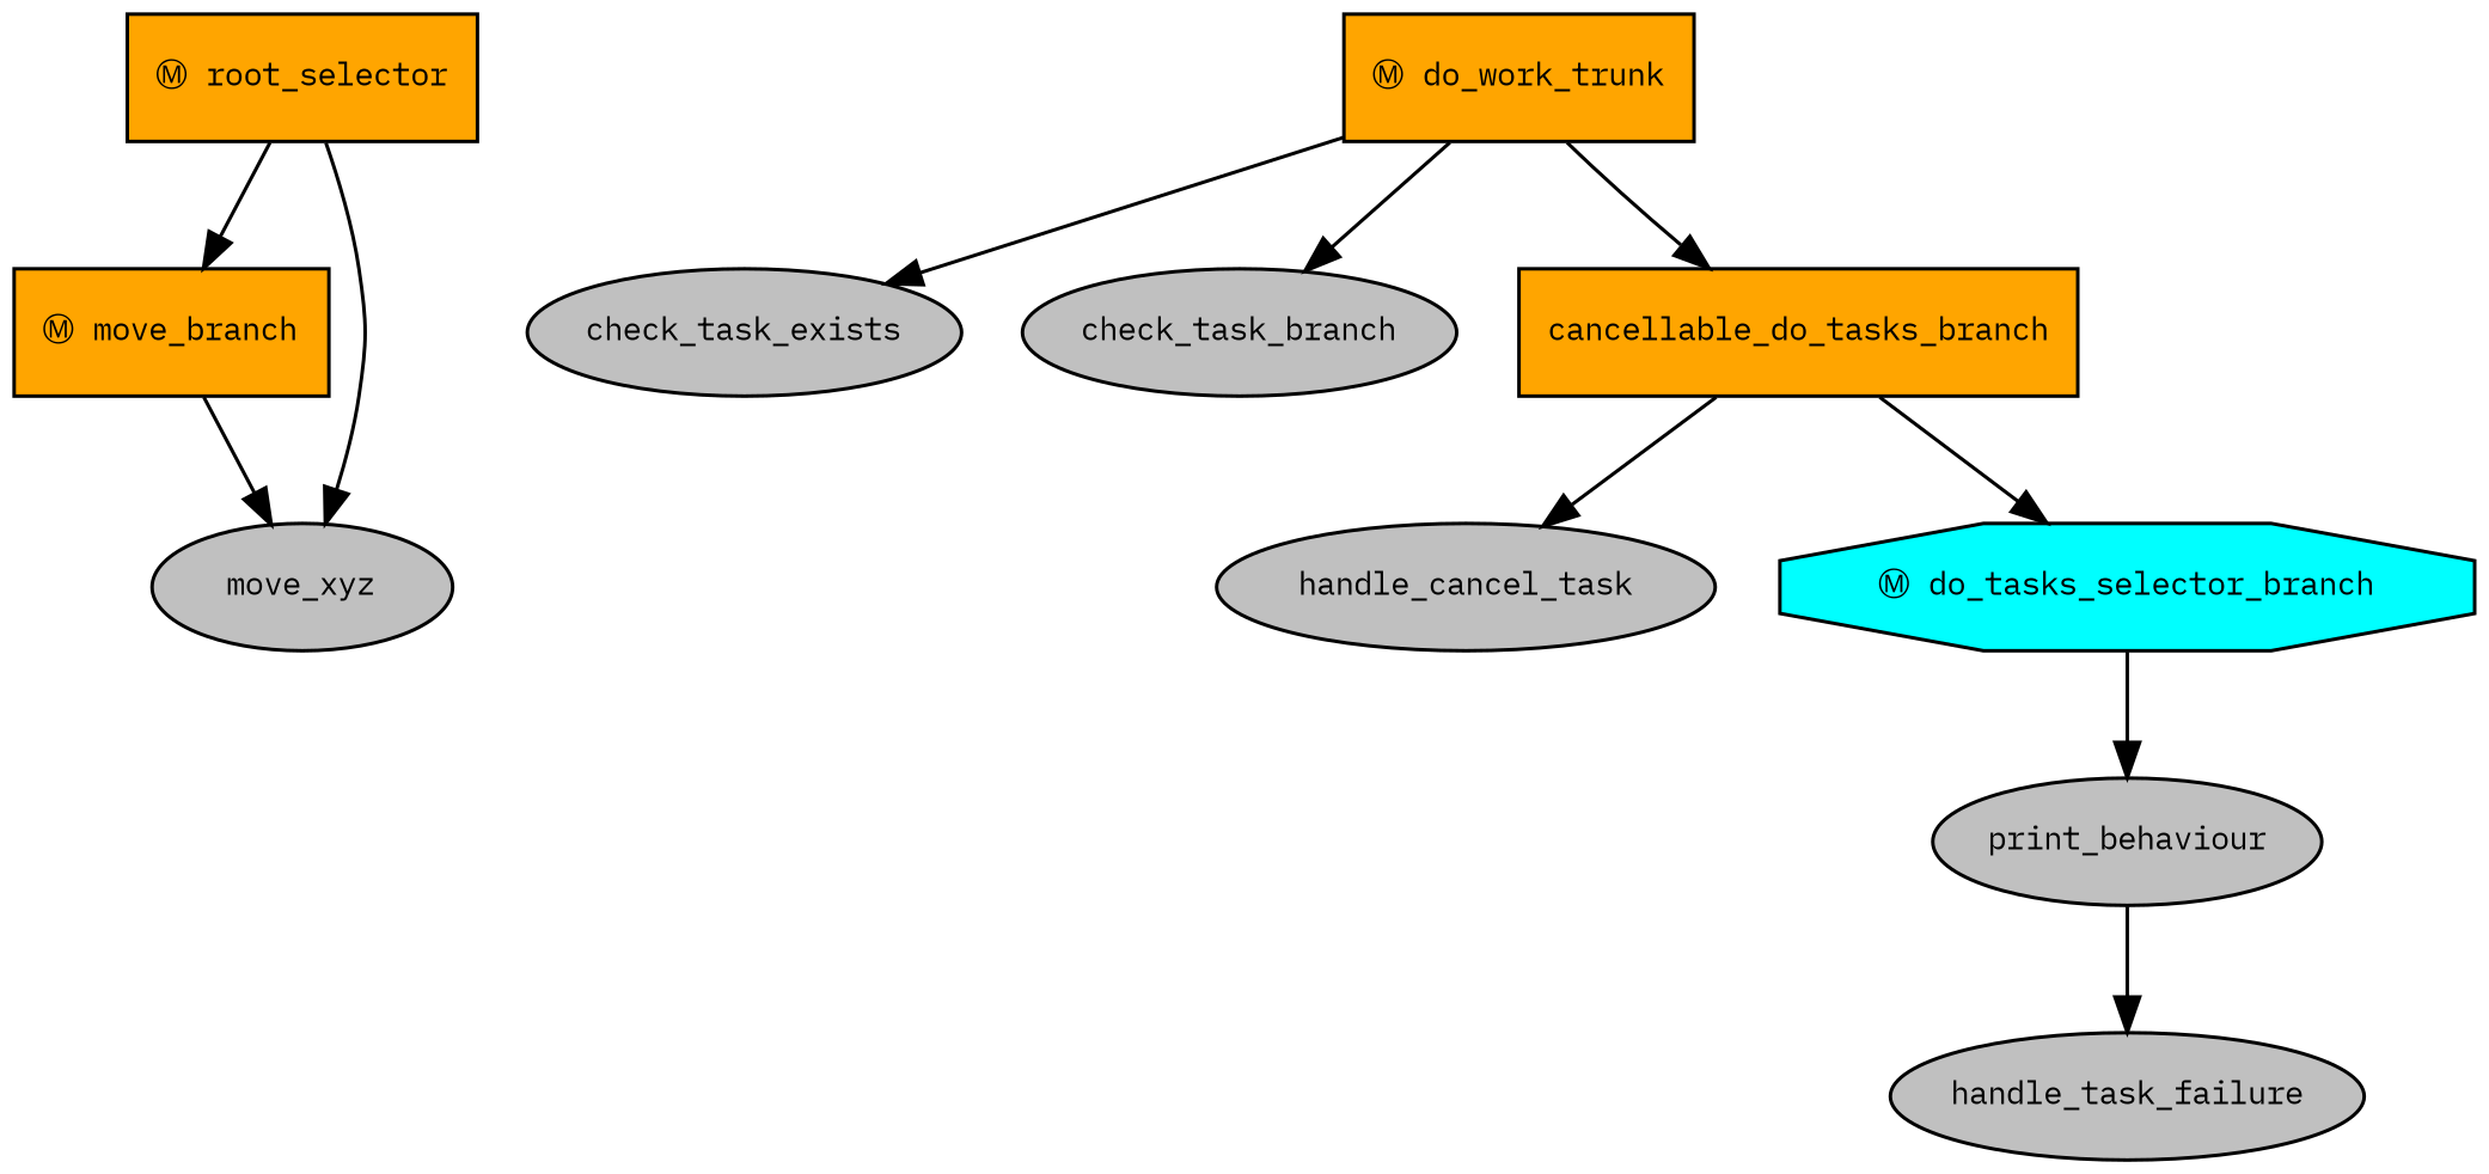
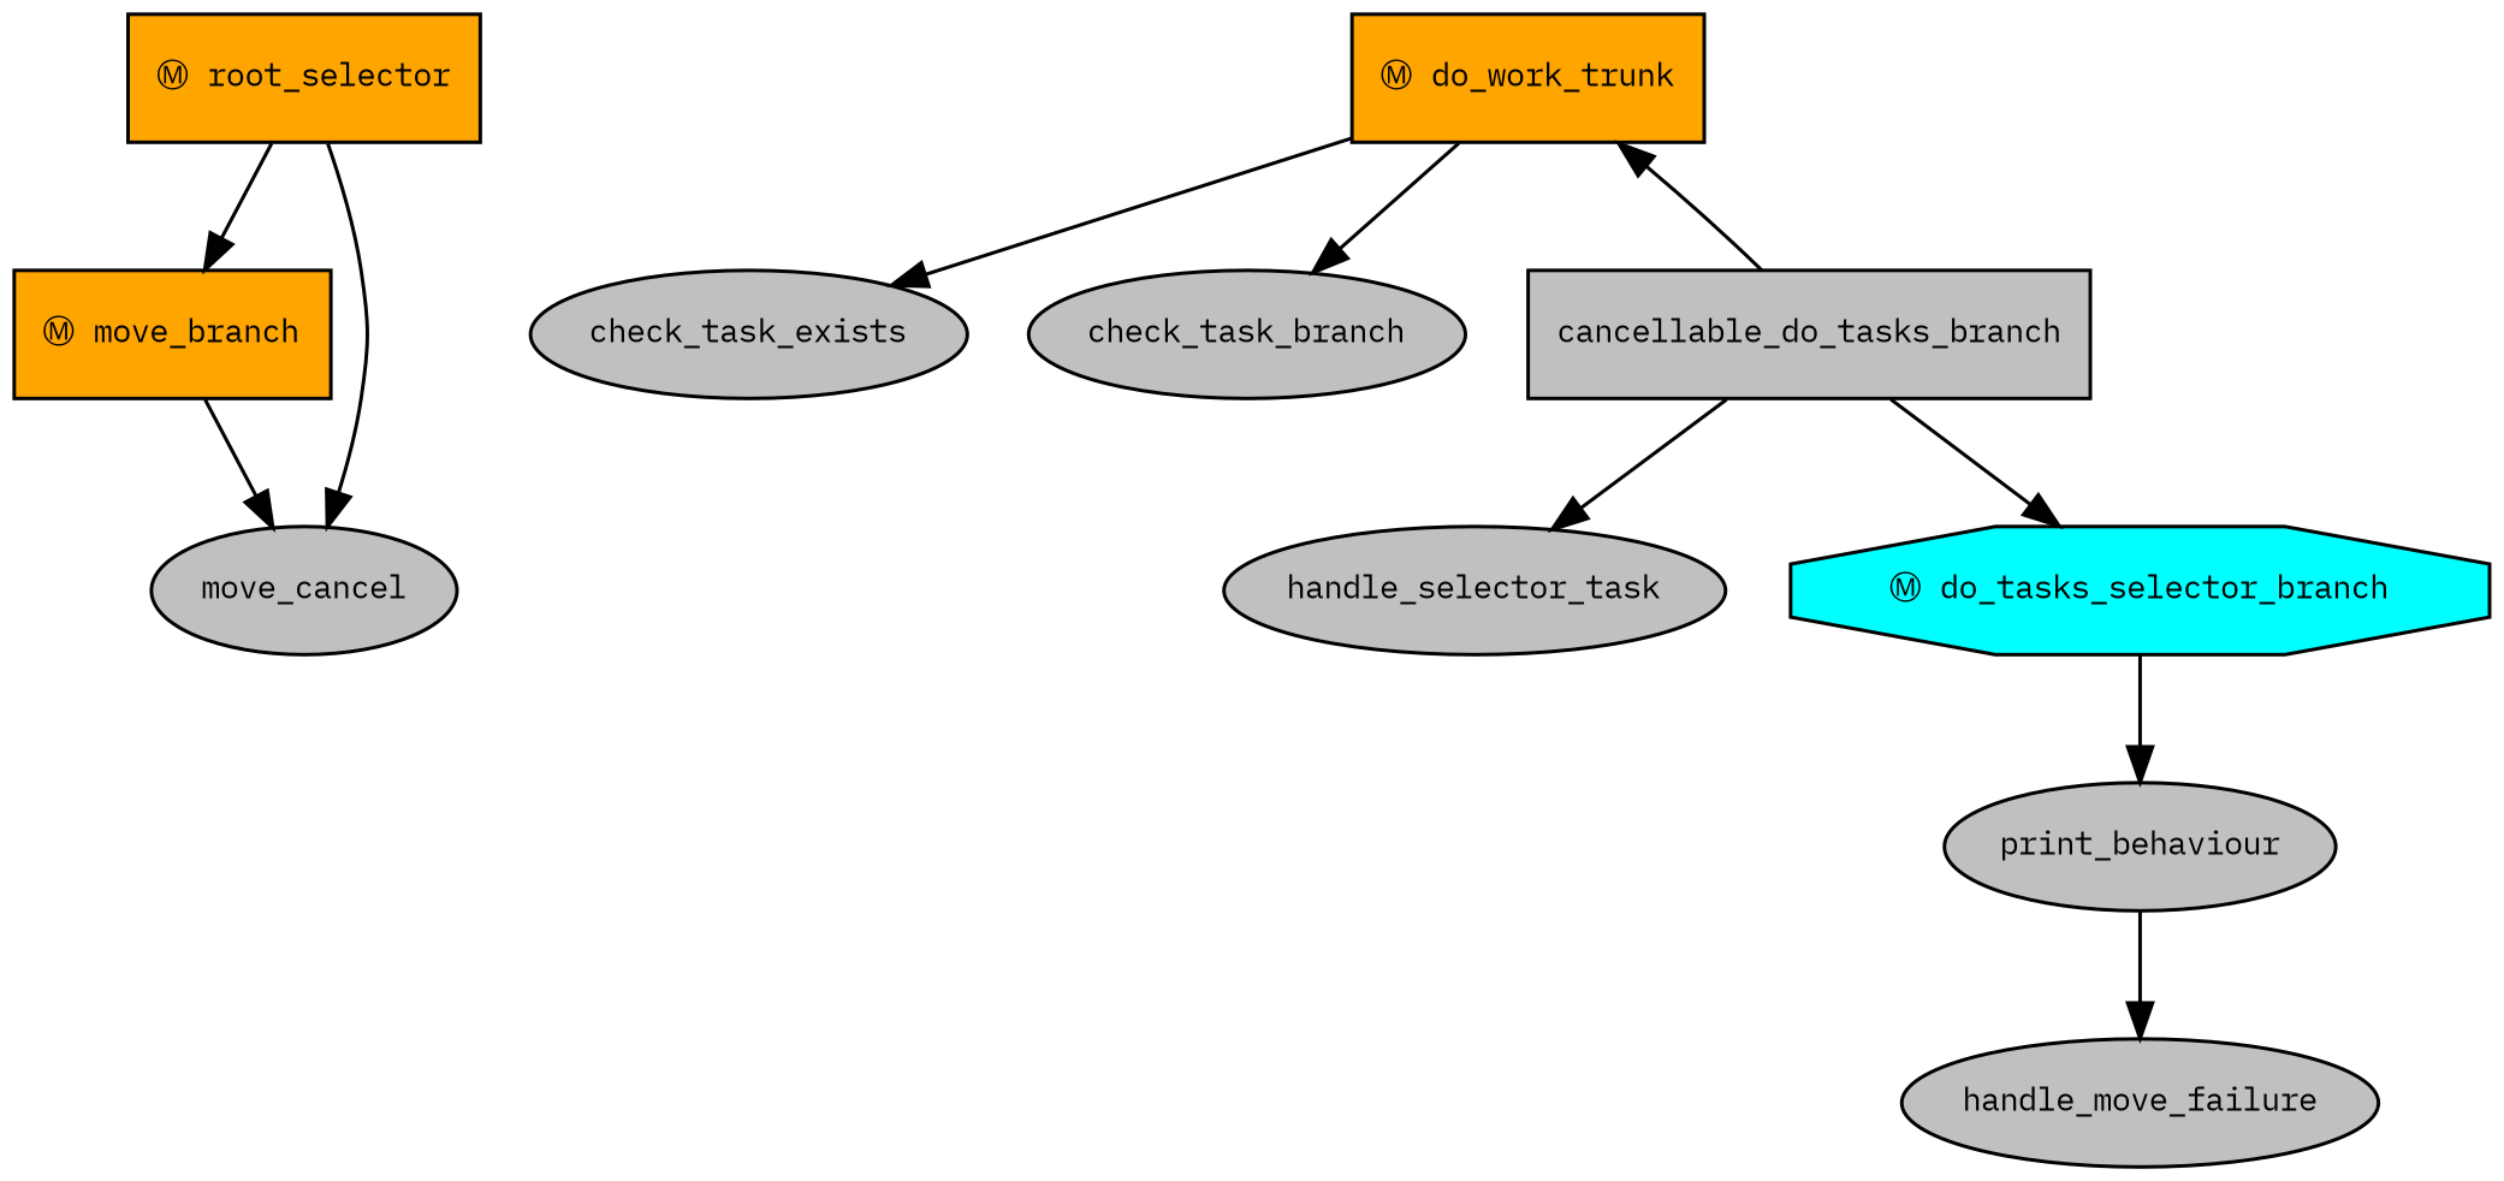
  digraph {
    fontname="IBM Plex Mono"
    ordering=out
    node [fillcolor=gray fontcolor=black fontname="IBM Plex Mono" fontsize=9 shape=ellipse style=filled]
    edge [fontname="IBM Plex Mono"]
    n1 [fillcolor=orange label="Ⓜ root_selector" shape=box]
    n2 [fillcolor=orange label="Ⓜ move_branch" shape=box]
-   n3 [label=move_xyz]
+   n3 [label=move_cancel]
    n4 [fillcolor=orange label="Ⓜ do_work_trunk" shape=box]
    n5 [label=check_task_exists]
    n6 [label=check_task_branch]
-   n7 [fillcolor=orange label=cancellable_do_tasks_branch shape=box]
-   n8 [label=handle_cancel_task]
+   n7 [label=cancellable_do_tasks_branch shape=box]
+   n8 [label=handle_selector_task]
    n9 [fillcolor=cyan label="Ⓜ do_tasks_selector_branch" shape=octagon]
    n10 [label=print_behaviour]
-   n11 [label=handle_task_failure]
+   n11 [label=handle_move_failure]
    n1 -> n2
    n1 -> n3
    n2 -> n3
    n4 -> n5
    n4 -> n6
-   n4 -> n7
+   n7 -> n4
    n7 -> n8
    n7 -> n9
    n9 -> n10
    n10 -> n11
  }
